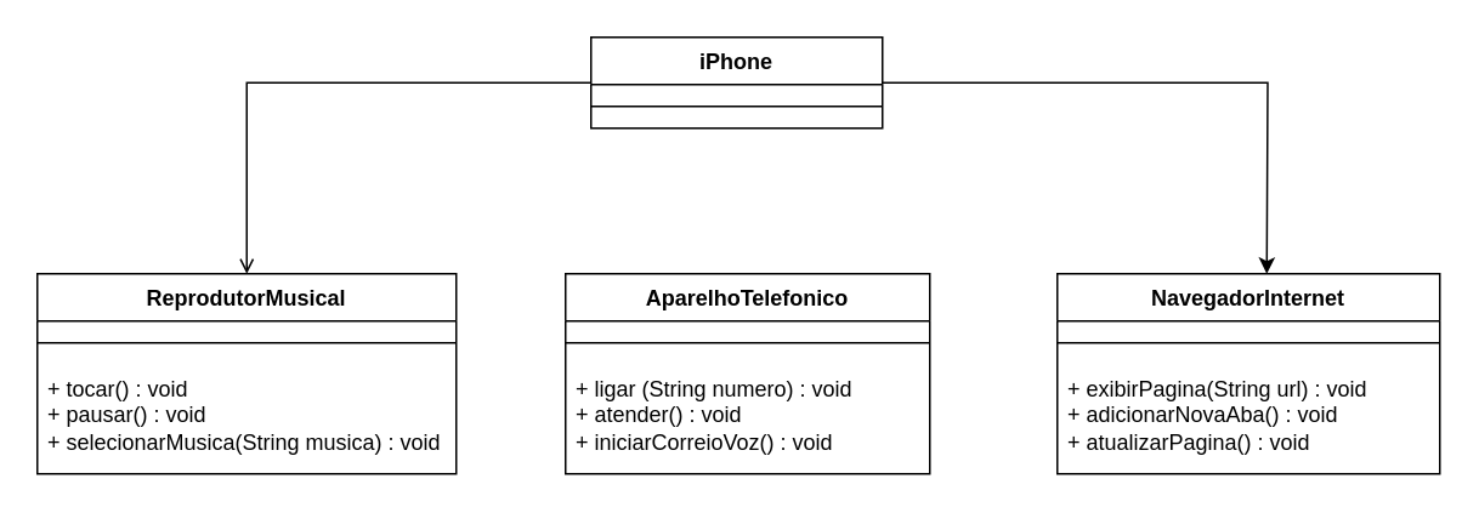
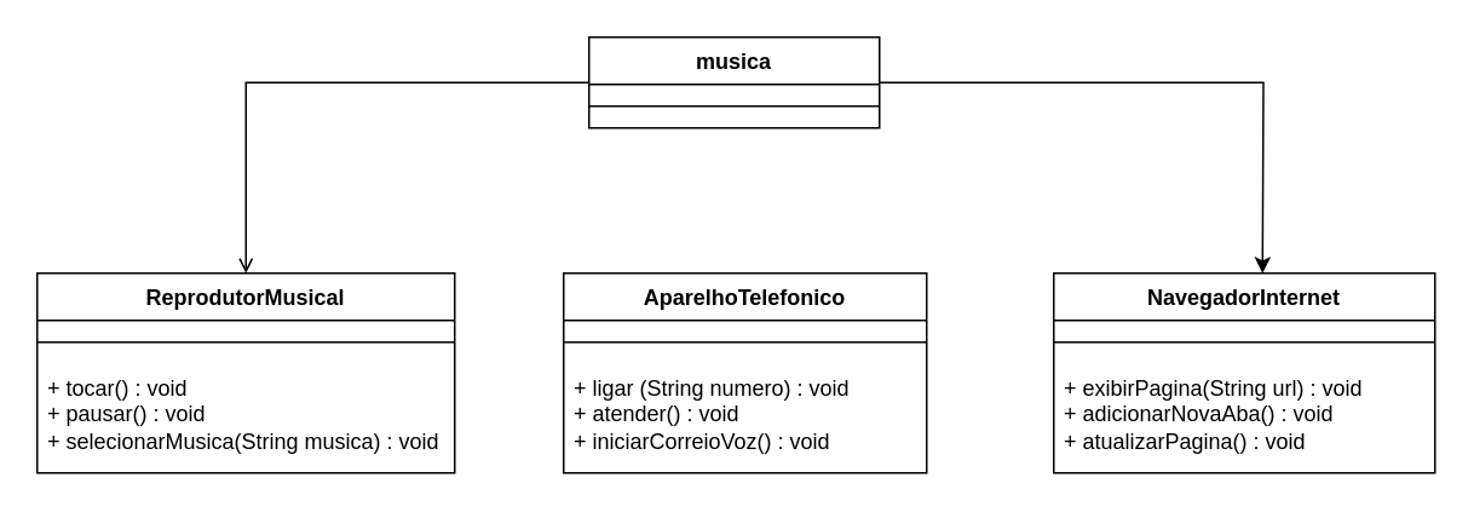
  <mxCell id="0" />
  <mxCell id="1" parent="0" />
  <mxCell id="2" style="edgeStyle=orthogonalEdgeStyle;rounded=0;orthogonalLoop=1;jettySize=auto;html=1;entryX=0.5;entryY=0;entryDx=0;entryDy=0;endArrow=open;" edge="1" parent="1" source="3" target="5"><mxGeometry relative="1" as="geometry" /></mxCell>
- <mxCell id="3" value="iPhone" style="swimlane;fontStyle=1;align=center;verticalAlign=top;childLayout=stackLayout;horizontal=1;startSize=26;horizontalStack=0;resizeParent=1;resizeParentMax=0;resizeLast=0;collapsible=1;marginBottom=0;whiteSpace=wrap;html=1;" vertex="1" parent="1"><mxGeometry x="324" y="20" width="160" height="50" as="geometry" /></mxCell>
+ <mxCell id="3" value="musica" style="swimlane;fontStyle=1;align=center;verticalAlign=top;childLayout=stackLayout;horizontal=1;startSize=26;horizontalStack=0;resizeParent=1;resizeParentMax=0;resizeLast=0;collapsible=1;marginBottom=0;whiteSpace=wrap;html=1;" vertex="1" parent="1"><mxGeometry x="324" y="20" width="160" height="50" as="geometry" /></mxCell>
  <mxCell id="4" value="" style="line;strokeWidth=1;fillColor=none;align=left;verticalAlign=middle;spacingTop=-1;spacingLeft=3;spacingRight=3;rotatable=0;labelPosition=right;points=[];portConstraint=eastwest;strokeColor=inherit;" vertex="1" parent="3"><mxGeometry y="26" width="160" height="24" as="geometry" /></mxCell>
  <mxCell id="5" value="ReprodutorMusical" style="swimlane;fontStyle=1;align=center;verticalAlign=top;childLayout=stackLayout;horizontal=1;startSize=26;horizontalStack=0;resizeParent=1;resizeParentMax=0;resizeLast=0;collapsible=1;marginBottom=0;whiteSpace=wrap;html=1;" vertex="1" parent="1"><mxGeometry x="20" y="150" width="230" height="110" as="geometry" /></mxCell>
  <mxCell id="6" value="" style="line;strokeWidth=1;fillColor=none;align=left;verticalAlign=middle;spacingTop=-1;spacingLeft=3;spacingRight=3;rotatable=0;labelPosition=right;points=[];portConstraint=eastwest;strokeColor=inherit;" vertex="1" parent="5"><mxGeometry y="26" width="230" height="24" as="geometry" /></mxCell>
  <mxCell id="7" value="+ tocar() : void&lt;div&gt;+ pausar() : void&lt;/div&gt;&lt;div&gt;+ selecionarMusica(String musica) : void&lt;/div&gt;&lt;div&gt;&lt;br&gt;&lt;/div&gt;" style="text;strokeColor=none;fillColor=none;align=left;verticalAlign=top;spacingLeft=4;spacingRight=4;overflow=hidden;rotatable=0;points=[[0,0.5],[1,0.5]];portConstraint=eastwest;whiteSpace=wrap;html=1;" vertex="1" parent="5"><mxGeometry y="50" width="230" height="60" as="geometry" /></mxCell>
  <mxCell id="8" value="AparelhoTelefonico" style="swimlane;fontStyle=1;align=center;verticalAlign=top;childLayout=stackLayout;horizontal=1;startSize=26;horizontalStack=0;resizeParent=1;resizeParentMax=0;resizeLast=0;collapsible=1;marginBottom=0;whiteSpace=wrap;html=1;" vertex="1" parent="1"><mxGeometry x="310" y="150" width="200" height="110" as="geometry"><mxRectangle x="320" y="160" width="100" height="30" as="alternateBounds" /></mxGeometry></mxCell>
  <mxCell id="9" value="" style="line;strokeWidth=1;fillColor=none;align=left;verticalAlign=middle;spacingTop=-1;spacingLeft=3;spacingRight=3;rotatable=0;labelPosition=right;points=[];portConstraint=eastwest;strokeColor=inherit;" vertex="1" parent="8"><mxGeometry y="26" width="200" height="24" as="geometry" /></mxCell>
  <mxCell id="10" value="+ ligar (String numero) : void&lt;div&gt;+ atender() : void&lt;/div&gt;&lt;div&gt;+ iniciarCorreioVoz() : void&lt;/div&gt;" style="text;strokeColor=none;fillColor=none;align=left;verticalAlign=top;spacingLeft=4;spacingRight=4;overflow=hidden;rotatable=0;points=[[0,0.5],[1,0.5]];portConstraint=eastwest;whiteSpace=wrap;html=1;" vertex="1" parent="8"><mxGeometry y="50" width="200" height="60" as="geometry" /></mxCell>
  <mxCell id="11" value="NavegadorInternet" style="swimlane;fontStyle=1;align=center;verticalAlign=top;childLayout=stackLayout;horizontal=1;startSize=26;horizontalStack=0;resizeParent=1;resizeParentMax=0;resizeLast=0;collapsible=1;marginBottom=0;whiteSpace=wrap;html=1;" vertex="1" parent="1"><mxGeometry x="580" y="150" width="210" height="110" as="geometry" /></mxCell>
  <mxCell id="12" value="" style="line;strokeWidth=1;fillColor=none;align=left;verticalAlign=middle;spacingTop=-1;spacingLeft=3;spacingRight=3;rotatable=0;labelPosition=right;points=[];portConstraint=eastwest;strokeColor=inherit;" vertex="1" parent="11"><mxGeometry y="26" width="210" height="24" as="geometry" /></mxCell>
  <mxCell id="13" value="+ exibirPagina(String url) : void&lt;div&gt;+ adicionarNovaAba() : void&lt;/div&gt;&lt;div&gt;+ atualizarPagina() : void&lt;/div&gt;" style="text;strokeColor=none;fillColor=none;align=left;verticalAlign=top;spacingLeft=4;spacingRight=4;overflow=hidden;rotatable=0;points=[[0,0.5],[1,0.5]];portConstraint=eastwest;whiteSpace=wrap;html=1;" vertex="1" parent="11"><mxGeometry y="50" width="210" height="60" as="geometry" /></mxCell>
  <mxCell id="14" style="edgeStyle=orthogonalEdgeStyle;rounded=0;orthogonalLoop=1;jettySize=auto;html=1;" edge="1" parent="1" source="3"><mxGeometry relative="1" as="geometry"><mxPoint x="695" y="150" as="targetPoint" /></mxGeometry></mxCell>
